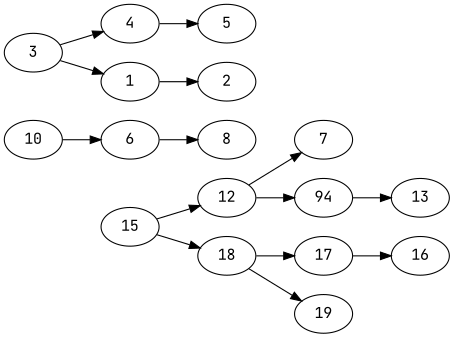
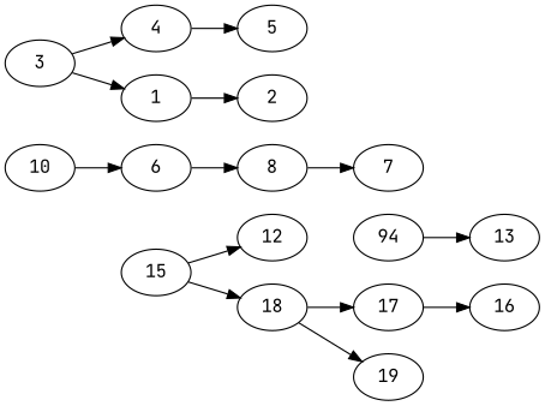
  digraph {
    fontname="JetBrains Mono"
    rankdir=LR
    node [fontname="JetBrains Mono"]
    edge [fontname="JetBrains Mono"]
    n1 [label=10]
    n2 [label=6]
    n3 [label=15]
    n4 [label=18]
    n5 [label=12]
    n6 [label=8]
    n7 [label=19]
    n8 [label=17]
    n9 [label=94]
    n10 [label=16]
    n11 [label=13]
    n12 [label=7]
    n13 [label=3]
    n14 [label=4]
    n15 [label=1]
    n16 [label=5]
    n17 [label=2]
    n1 -> n2
    n2 -> n6
    n3 -> n4
    n3 -> n5
    n4 -> n7
    n4 -> n8
-   n5 -> n9
-   n5 -> n12
+   n6 -> n12
    n8 -> n10
    n9 -> n11
    n13 -> n14
    n13 -> n15
    n14 -> n16
    n15 -> n17
  }
